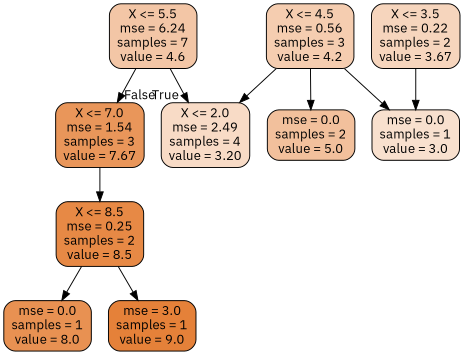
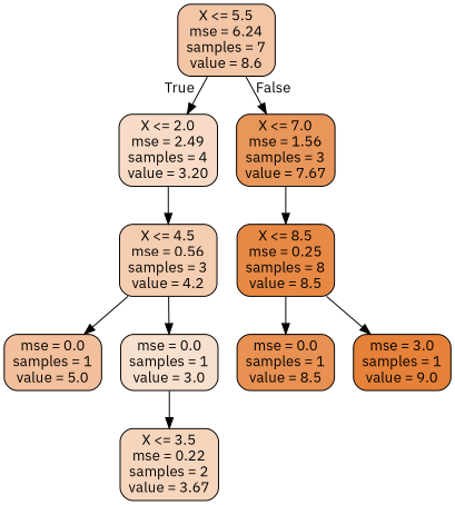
  digraph {
    fontname="IBM Plex Sans"
    node [color=black fontname="IBM Plex Sans" shape=box style="filled, rounded"]
    edge [fontname="IBM Plex Sans"]
-   n1 [fillcolor="#f3c6a6" label="X <= 5.5\nmse = 6.24\nsamples = 7\nvalue = 4.6"]
+   n1 [fillcolor="#f3c6a6" label="X <= 5.5\nmse = 6.24\nsamples = 7\nvalue = 8.6"]
    n2 [fillcolor="#f8dbc6" label="X <= 2.0\nmse = 2.49\nsamples = 4\nvalue = 3.20"]
-   n3 [fillcolor="#e9965a" label="X <= 7.0\nmse = 1.54\nsamples = 3\nvalue = 7.67"]
+   n3 [fillcolor="#e9965a" label="X <= 7.0\nmse = 1.56\nsamples = 3\nvalue = 7.67"]
    n4 [fillcolor="#f5cdb0" label="X <= 4.5\nmse = 0.56\nsamples = 3\nvalue = 4.2"]
-   n5 [fillcolor="#e78945" label="X <= 8.5\nmse = 0.25\nsamples = 2\nvalue = 8.5"]
-   n6 [fillcolor="#f2c09c" label="mse = 0.0\nsamples = 2\nvalue = 5.0"]
+   n5 [fillcolor="#e78945" label="X <= 8.5\nmse = 0.25\nsamples = 8\nvalue = 8.5"]
+   n6 [fillcolor="#f2c09c" label="mse = 0.0\nsamples = 1\nvalue = 5.0"]
    n7 [fillcolor="#f8e0ce" label="mse = 0.0\nsamples = 1\nvalue = 3.0"]
    n8 [fillcolor="#f6d5bd" label="X <= 3.5\nmse = 0.22\nsamples = 2\nvalue = 3.67"]
-   n9 [fillcolor="#e89152" label="mse = 0.0\nsamples = 1\nvalue = 8.0"]
+   n9 [fillcolor="#e89152" label="mse = 0.0\nsamples = 1\nvalue = 8.5"]
    n10 [fillcolor="#e58139" label="mse = 3.0\nsamples = 1\nvalue = 9.0"]
    n1 -> n2 [headlabel=True labelangle=45 labeldistance=2.5]
    n1 -> n3 [headlabel=False labelangle=-45 labeldistance=2.5]
-   n4 -> n2
+   n2 -> n4
    n3 -> n5
    n4 -> n6
    n4 -> n7
    n5 -> n9
    n5 -> n10
-   n8 -> n7
+   n7 -> n8
  }
